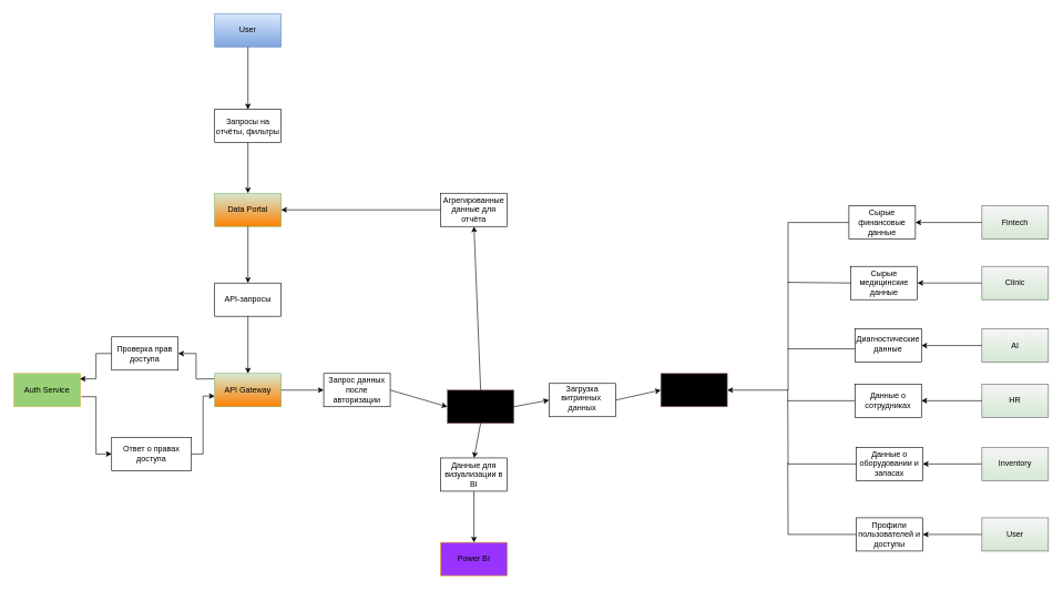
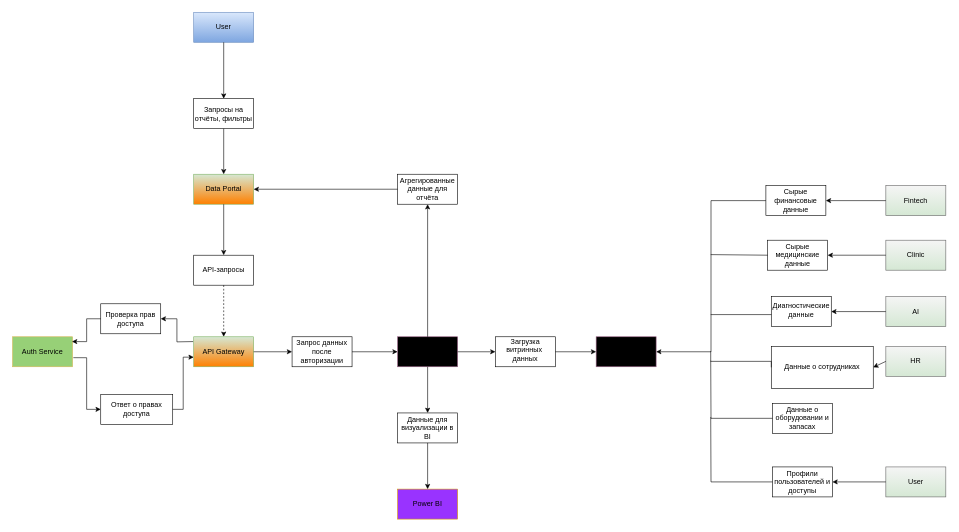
  <mxCell id="0" />
  <mxCell id="1" parent="0" />
  <mxCell id="2" value="User" style="html=1;dashed=0;whiteSpace=wrap;fillColor=#dae8fc;gradientColor=#7ea6e0;strokeColor=#6c8ebf;" vertex="1" parent="1"><mxGeometry x="322" y="20" width="100" height="50" as="geometry" /></mxCell>
  <mxCell id="3" value="Запросы на отчёты, фильтры" style="html=1;dashed=0;whiteSpace=wrap;" vertex="1" parent="1"><mxGeometry x="322" y="164" width="100" height="50" as="geometry" /></mxCell>
  <mxCell id="4" value="" style="endArrow=classic;html=1;rounded=0;exitX=0.5;exitY=1;exitDx=0;exitDy=0;entryX=0.5;entryY=0;entryDx=0;entryDy=0;" edge="1" parent="1" source="2" target="3"><mxGeometry width="50" height="50" relative="1" as="geometry"><mxPoint x="921" y="499" as="sourcePoint" /><mxPoint x="971" y="449" as="targetPoint" /></mxGeometry></mxCell>
  <mxCell id="5" value="Data Portal" style="html=1;dashed=0;whiteSpace=wrap;fillColor=#d5e8d4;gradientColor=#FF8000;strokeColor=#82b366;" vertex="1" parent="1"><mxGeometry x="322" y="290" width="100" height="50" as="geometry" /></mxCell>
  <mxCell id="6" value="" style="endArrow=classic;html=1;rounded=0;exitX=0.5;exitY=1;exitDx=0;exitDy=0;entryX=0.5;entryY=0;entryDx=0;entryDy=0;" edge="1" parent="1" source="3" target="5"><mxGeometry width="50" height="50" relative="1" as="geometry"><mxPoint x="921" y="499" as="sourcePoint" /><mxPoint x="971" y="449" as="targetPoint" /></mxGeometry></mxCell>
  <mxCell id="7" value="API-запросы" style="html=1;dashed=0;whiteSpace=wrap;" vertex="1" parent="1"><mxGeometry x="322" y="425" width="100" height="50" as="geometry" /></mxCell>
  <mxCell id="8" value="" style="endArrow=classic;html=1;rounded=0;exitX=0.5;exitY=1;exitDx=0;exitDy=0;entryX=0.5;entryY=0;entryDx=0;entryDy=0;" edge="1" parent="1" source="5" target="7"><mxGeometry width="50" height="50" relative="1" as="geometry"><mxPoint x="1017" y="499" as="sourcePoint" /><mxPoint x="1067" y="449" as="targetPoint" /></mxGeometry></mxCell>
  <mxCell id="9" value="API Gateway" style="html=1;dashed=0;whiteSpace=wrap;fillColor=#d5e8d4;gradientColor=#FF8000;strokeColor=#82b366;" vertex="1" parent="1"><mxGeometry x="322" y="561" width="100" height="50" as="geometry" /></mxCell>
- <mxCell id="10" value="" style="endArrow=classic;html=1;rounded=0;exitX=0.5;exitY=1;exitDx=0;exitDy=0;entryX=0.5;entryY=0;entryDx=0;entryDy=0;" edge="1" parent="1" source="7" target="9"><mxGeometry width="50" height="50" relative="1" as="geometry"><mxPoint x="1017" y="499" as="sourcePoint" /><mxPoint x="1067" y="449" as="targetPoint" /></mxGeometry></mxCell>
+ <mxCell id="10" value="" style="endArrow=classic;html=1;rounded=0;exitX=0.5;exitY=1;exitDx=0;exitDy=0;entryX=0.5;entryY=0;entryDx=0;entryDy=0;dashed=1;" edge="1" parent="1" source="7" target="9"><mxGeometry width="50" height="50" relative="1" as="geometry"><mxPoint x="1017" y="499" as="sourcePoint" /><mxPoint x="1067" y="449" as="targetPoint" /></mxGeometry></mxCell>
  <mxCell id="11" value="Auth Service" style="html=1;dashed=0;whiteSpace=wrap;fillColor=#97D077;gradientColor=#97D077;strokeColor=#d6b656;" vertex="1" parent="1"><mxGeometry x="20" y="561" width="100" height="50" as="geometry" /></mxCell>
  <mxCell id="12" value="Проверка прав доступа" style="html=1;dashed=0;whiteSpace=wrap;" vertex="1" parent="1"><mxGeometry x="167" y="506" width="100" height="50" as="geometry" /></mxCell>
  <mxCell id="13" value="Ответ о правах доступа" style="html=1;dashed=0;whiteSpace=wrap;" vertex="1" parent="1"><mxGeometry x="167" y="657" width="120" height="50" as="geometry" /></mxCell>
  <mxCell id="14" value="" style="endArrow=classic;html=1;rounded=0;entryX=1;entryY=0.5;entryDx=0;entryDy=0;edgeStyle=orthogonalEdgeStyle;" edge="1" parent="1" target="12"><mxGeometry width="50" height="50" relative="1" as="geometry"><mxPoint x="321" y="569" as="sourcePoint" /><mxPoint x="834" y="604" as="targetPoint" /></mxGeometry></mxCell>
  <mxCell id="15" value="" style="endArrow=classic;html=1;rounded=0;entryX=0.991;entryY=0.161;entryDx=0;entryDy=0;exitX=0;exitY=0.5;exitDx=0;exitDy=0;edgeStyle=orthogonalEdgeStyle;entryPerimeter=0;" edge="1" parent="1" source="12" target="11"><mxGeometry width="50" height="50" relative="1" as="geometry"><mxPoint x="784" y="654" as="sourcePoint" /><mxPoint x="834" y="604" as="targetPoint" /></mxGeometry></mxCell>
  <mxCell id="16" value="" style="endArrow=classic;html=1;rounded=0;exitX=1.013;exitY=0.697;exitDx=0;exitDy=0;entryX=0;entryY=0.5;entryDx=0;entryDy=0;edgeStyle=orthogonalEdgeStyle;exitPerimeter=0;" edge="1" parent="1" source="11" target="13"><mxGeometry width="50" height="50" relative="1" as="geometry"><mxPoint x="784" y="654" as="sourcePoint" /><mxPoint x="834" y="604" as="targetPoint" /></mxGeometry></mxCell>
  <mxCell id="17" value="" style="endArrow=classic;html=1;rounded=0;exitX=1;exitY=0.5;exitDx=0;exitDy=0;entryX=0;entryY=0.68;entryDx=0;entryDy=0;edgeStyle=orthogonalEdgeStyle;entryPerimeter=0;" edge="1" parent="1" source="13" target="9"><mxGeometry width="50" height="50" relative="1" as="geometry"><mxPoint x="784" y="654" as="sourcePoint" /><mxPoint x="834" y="604" as="targetPoint" /></mxGeometry></mxCell>
- <mxCell id="18" value="Data Mart" style="html=1;dashed=0;whiteSpace=wrap;fillColor=#e6d0de;gradientColor=light-dark(#FF002A,#EDEDED);strokeColor=#996185;" vertex="1" parent="1"><mxGeometry x="672" y="586" width="100" height="50" as="geometry" /></mxCell>
+ <mxCell id="18" value="Data Mart" style="html=1;dashed=0;whiteSpace=wrap;fillColor=#e6d0de;gradientColor=light-dark(#FF002A,#EDEDED);strokeColor=#996185;" vertex="1" parent="1"><mxGeometry x="662" y="561" width="100" height="50" as="geometry" /></mxCell>
  <mxCell id="19" value="Запрос данных после авторизации" style="html=1;dashed=0;whiteSpace=wrap;" vertex="1" parent="1"><mxGeometry x="486" y="561" width="100" height="50" as="geometry" /></mxCell>
  <mxCell id="20" value="Агрегированные данные для отчёта" style="html=1;dashed=0;whiteSpace=wrap;" vertex="1" parent="1"><mxGeometry x="662" y="290" width="100" height="50" as="geometry" /></mxCell>
  <mxCell id="21" value="Данные для визуализации в BI" style="html=1;dashed=0;whiteSpace=wrap;" vertex="1" parent="1"><mxGeometry x="662" y="688" width="100" height="50" as="geometry" /></mxCell>
  <mxCell id="22" value="Power BI" style="html=1;dashed=0;whiteSpace=wrap;fillColor=#9933FF;gradientColor=#9933FF;strokeColor=#d79b00;" vertex="1" parent="1"><mxGeometry x="662" y="815" width="100" height="50" as="geometry" /></mxCell>
  <mxCell id="23" value="Airflow ETL" style="html=1;dashed=0;whiteSpace=wrap;fillColor=#e6d0de;gradientColor=light-dark(#FF002A,#EDEDED);strokeColor=#996185;" vertex="1" parent="1"><mxGeometry x="993" y="561" width="100" height="50" as="geometry" /></mxCell>
- <mxCell id="24" value="&lt;table&gt;&lt;tbody&gt;&lt;tr&gt;&lt;td data-end=&quot;1307&quot; data-start=&quot;1263&quot; class=&quot;max-w-[calc(var(--thread-content-max-width)*2/3)]&quot;&gt;Загрузка витринных&amp;nbsp;&lt;br&gt;данных&lt;/td&gt;&lt;/tr&gt;&lt;/tbody&gt;&lt;/table&gt;&lt;table&gt;&lt;tbody&gt;&lt;tr&gt;&lt;td class=&quot;max-w-[calc(var(--thread-content-max-width)*2/3)]&quot;&gt;&lt;/td&gt;&lt;/tr&gt;&lt;/tbody&gt;&lt;/table&gt;" style="html=1;dashed=0;whiteSpace=wrap;" vertex="1" parent="1"><mxGeometry x="825" y="576" width="100" height="50" as="geometry" /></mxCell>
+ <mxCell id="24" value="&lt;table&gt;&lt;tbody&gt;&lt;tr&gt;&lt;td data-end=&quot;1307&quot; data-start=&quot;1263&quot; class=&quot;max-w-[calc(var(--thread-content-max-width)*2/3)]&quot;&gt;Загрузка витринных&amp;nbsp;&lt;br&gt;данных&lt;/td&gt;&lt;/tr&gt;&lt;/tbody&gt;&lt;/table&gt;&lt;table&gt;&lt;tbody&gt;&lt;tr&gt;&lt;td class=&quot;max-w-[calc(var(--thread-content-max-width)*2/3)]&quot;&gt;&lt;/td&gt;&lt;/tr&gt;&lt;/tbody&gt;&lt;/table&gt;" style="html=1;dashed=0;whiteSpace=wrap;" vertex="1" parent="1"><mxGeometry x="825" y="561" width="100" height="50" as="geometry" /></mxCell>
  <mxCell id="25" value="" style="endArrow=classic;html=1;rounded=0;exitX=1;exitY=0.5;exitDx=0;exitDy=0;entryX=0;entryY=0.5;entryDx=0;entryDy=0;" edge="1" parent="1" source="9" target="19"><mxGeometry width="50" height="50" relative="1" as="geometry"><mxPoint x="1109" y="560" as="sourcePoint" /><mxPoint x="1159" y="510" as="targetPoint" /></mxGeometry></mxCell>
  <mxCell id="26" value="" style="endArrow=classic;html=1;rounded=0;exitX=1;exitY=0.5;exitDx=0;exitDy=0;entryX=0;entryY=0.5;entryDx=0;entryDy=0;" edge="1" parent="1" source="19" target="18"><mxGeometry width="50" height="50" relative="1" as="geometry"><mxPoint x="1109" y="560" as="sourcePoint" /><mxPoint x="1159" y="510" as="targetPoint" /></mxGeometry></mxCell>
  <mxCell id="27" value="" style="endArrow=classic;html=1;rounded=0;exitX=0.5;exitY=0;exitDx=0;exitDy=0;entryX=0.5;entryY=1;entryDx=0;entryDy=0;" edge="1" parent="1" source="18" target="20"><mxGeometry width="50" height="50" relative="1" as="geometry"><mxPoint x="1109" y="560" as="sourcePoint" /><mxPoint x="1159" y="510" as="targetPoint" /></mxGeometry></mxCell>
  <mxCell id="28" value="" style="endArrow=classic;html=1;rounded=0;entryX=1;entryY=0.5;entryDx=0;entryDy=0;exitX=0;exitY=0.5;exitDx=0;exitDy=0;" edge="1" parent="1" source="20" target="5"><mxGeometry width="50" height="50" relative="1" as="geometry"><mxPoint x="1109" y="560" as="sourcePoint" /><mxPoint x="1159" y="510" as="targetPoint" /></mxGeometry></mxCell>
  <mxCell id="29" value="" style="endArrow=classic;html=1;rounded=0;exitX=1;exitY=0.5;exitDx=0;exitDy=0;entryX=0;entryY=0.5;entryDx=0;entryDy=0;" edge="1" parent="1" source="18" target="24"><mxGeometry width="50" height="50" relative="1" as="geometry"><mxPoint x="1414" y="560" as="sourcePoint" /><mxPoint x="1464" y="510" as="targetPoint" /></mxGeometry></mxCell>
  <mxCell id="30" value="" style="endArrow=classic;html=1;rounded=0;exitX=1;exitY=0.5;exitDx=0;exitDy=0;entryX=0;entryY=0.5;entryDx=0;entryDy=0;" edge="1" parent="1" source="24" target="23"><mxGeometry width="50" height="50" relative="1" as="geometry"><mxPoint x="1414" y="560" as="sourcePoint" /><mxPoint x="1464" y="510" as="targetPoint" /></mxGeometry></mxCell>
  <mxCell id="31" value="" style="endArrow=classic;html=1;rounded=0;exitX=0.5;exitY=1;exitDx=0;exitDy=0;entryX=0.5;entryY=0;entryDx=0;entryDy=0;" edge="1" parent="1" source="18" target="21"><mxGeometry width="50" height="50" relative="1" as="geometry"><mxPoint x="1414" y="560" as="sourcePoint" /><mxPoint x="1464" y="510" as="targetPoint" /></mxGeometry></mxCell>
  <mxCell id="32" value="" style="endArrow=classic;html=1;rounded=0;exitX=0.5;exitY=1;exitDx=0;exitDy=0;entryX=0.5;entryY=0;entryDx=0;entryDy=0;" edge="1" parent="1" source="21" target="22"><mxGeometry width="50" height="50" relative="1" as="geometry"><mxPoint x="1414" y="560" as="sourcePoint" /><mxPoint x="1464" y="510" as="targetPoint" /></mxGeometry></mxCell>
  <mxCell id="33" value="Fintech" style="html=1;dashed=0;whiteSpace=wrap;fillColor=#f5f5f5;gradientColor=#D5E8D4;strokeColor=#666666;" vertex="1" parent="1"><mxGeometry x="1476" y="309" width="100" height="50" as="geometry" /></mxCell>
  <mxCell id="34" value="Clinic" style="html=1;dashed=0;whiteSpace=wrap;fillColor=#f5f5f5;gradientColor=#D5E8D4;strokeColor=#666666;" vertex="1" parent="1"><mxGeometry x="1476" y="400" width="100" height="50" as="geometry" /></mxCell>
  <mxCell id="35" value="AI" style="html=1;dashed=0;whiteSpace=wrap;fillColor=#f5f5f5;gradientColor=#D5E8D4;strokeColor=#666666;" vertex="1" parent="1"><mxGeometry x="1476" y="494" width="100" height="50" as="geometry" /></mxCell>
  <mxCell id="36" value="HR" style="html=1;dashed=0;whiteSpace=wrap;fillColor=#f5f5f5;gradientColor=#D5E8D4;strokeColor=#666666;" vertex="1" parent="1"><mxGeometry x="1476" y="577" width="100" height="50" as="geometry" /></mxCell>
- <mxCell id="37" value="Inventory" style="html=1;dashed=0;whiteSpace=wrap;fillColor=#f5f5f5;gradientColor=#D5E8D4;strokeColor=#666666;" vertex="1" parent="1"><mxGeometry x="1476" y="672" width="100" height="50" as="geometry" /></mxCell>
  <mxCell id="38" value="User" style="html=1;dashed=0;whiteSpace=wrap;fillColor=#f5f5f5;gradientColor=#D5E8D4;strokeColor=#666666;" vertex="1" parent="1"><mxGeometry x="1476" y="778" width="100" height="50" as="geometry" /></mxCell>
  <mxCell id="39" value="Сырые финансовые данные" style="html=1;dashed=0;whiteSpace=wrap;" vertex="1" parent="1"><mxGeometry x="1276" y="309" width="100" height="50" as="geometry" /></mxCell>
  <mxCell id="40" value="" style="endArrow=classic;html=1;rounded=0;entryX=1;entryY=0.5;entryDx=0;entryDy=0;exitX=0;exitY=0.5;exitDx=0;exitDy=0;" edge="1" parent="1" source="33" target="39"><mxGeometry width="50" height="50" relative="1" as="geometry"><mxPoint x="1539" y="586" as="sourcePoint" /><mxPoint x="1589" y="536" as="targetPoint" /></mxGeometry></mxCell>
  <mxCell id="41" value="" style="endArrow=classic;html=1;rounded=0;exitX=0;exitY=0.5;exitDx=0;exitDy=0;entryX=1;entryY=0.5;entryDx=0;entryDy=0;edgeStyle=orthogonalEdgeStyle;" edge="1" parent="1" source="39" target="23"><mxGeometry width="50" height="50" relative="1" as="geometry"><mxPoint x="1539" y="586" as="sourcePoint" /><mxPoint x="1589" y="536" as="targetPoint" /></mxGeometry></mxCell>
  <mxCell id="42" value="Сырые медицинские данные" style="html=1;dashed=0;whiteSpace=wrap;" vertex="1" parent="1"><mxGeometry x="1279" y="400" width="100" height="50" as="geometry" /></mxCell>
  <mxCell id="43" value="&lt;table&gt;&lt;tbody&gt;&lt;tr&gt;&lt;td data-end=&quot;2622&quot; data-start=&quot;2576&quot; class=&quot;max-w-[calc(var(--thread-content-max-width)*2/3)]&quot;&gt;Диагностические данные&lt;/td&gt;&lt;/tr&gt;&lt;/tbody&gt;&lt;/table&gt;&lt;table&gt;&lt;tbody&gt;&lt;tr&gt;&lt;td class=&quot;max-w-[calc(var(--thread-content-max-width)*2/3)]&quot;&gt;&lt;/td&gt;&lt;/tr&gt;&lt;/tbody&gt;&lt;/table&gt;" style="html=1;dashed=0;whiteSpace=wrap;" vertex="1" parent="1"><mxGeometry x="1285" y="494" width="100" height="50" as="geometry" /></mxCell>
- <mxCell id="44" value="&lt;table&gt;&lt;tbody&gt;&lt;tr&gt;&lt;td data-end=&quot;2622&quot; data-start=&quot;2576&quot; class=&quot;max-w-[calc(var(--thread-content-max-width)*2/3)]&quot;&gt;Данные о сотрудниках&lt;table&gt;&lt;tbody&gt;&lt;tr&gt;&lt;/tr&gt;&lt;/tbody&gt;&lt;/table&gt;&lt;/td&gt;&lt;/tr&gt;&lt;/tbody&gt;&lt;/table&gt;" style="html=1;dashed=0;whiteSpace=wrap;" vertex="1" parent="1"><mxGeometry x="1285" y="577" width="100" height="50" as="geometry" /></mxCell>
+ <mxCell id="44" value="&lt;table&gt;&lt;tbody&gt;&lt;tr&gt;&lt;td data-end=&quot;2622&quot; data-start=&quot;2576&quot; class=&quot;max-w-[calc(var(--thread-content-max-width)*2/3)]&quot;&gt;Данные о сотрудниках&lt;table&gt;&lt;tbody&gt;&lt;tr&gt;&lt;/tr&gt;&lt;/tbody&gt;&lt;/table&gt;&lt;/td&gt;&lt;/tr&gt;&lt;/tbody&gt;&lt;/table&gt;" style="html=1;dashed=0;whiteSpace=wrap;" vertex="1" parent="1"><mxGeometry x="1285" y="577" width="170" height="70" as="geometry" /></mxCell>
  <mxCell id="45" value="&lt;table&gt;&lt;tbody&gt;&lt;tr&gt;&lt;td data-end=&quot;2622&quot; data-start=&quot;2576&quot; class=&quot;max-w-[calc(var(--thread-content-max-width)*2/3)]&quot;&gt;Данные о оборудовании и запасах&lt;table&gt;&lt;tbody&gt;&lt;tr&gt;&lt;/tr&gt;&lt;/tbody&gt;&lt;/table&gt;&lt;/td&gt;&lt;/tr&gt;&lt;/tbody&gt;&lt;/table&gt;" style="html=1;dashed=0;whiteSpace=wrap;" vertex="1" parent="1"><mxGeometry x="1287" y="672" width="100" height="50" as="geometry" /></mxCell>
  <mxCell id="46" value="Профили пользователей и доступы" style="html=1;dashed=0;whiteSpace=wrap;" vertex="1" parent="1"><mxGeometry x="1287" y="778" width="100" height="50" as="geometry" /></mxCell>
  <mxCell id="47" value="" style="endArrow=classic;html=1;rounded=0;entryX=1;entryY=0.5;entryDx=0;entryDy=0;exitX=0;exitY=0.5;exitDx=0;exitDy=0;" edge="1" parent="1" source="34" target="42"><mxGeometry width="50" height="50" relative="1" as="geometry"><mxPoint x="1357" y="655" as="sourcePoint" /><mxPoint x="1407" y="605" as="targetPoint" /></mxGeometry></mxCell>
  <mxCell id="48" value="" style="endArrow=classic;html=1;rounded=0;entryX=1;entryY=0.5;entryDx=0;entryDy=0;exitX=0;exitY=0.5;exitDx=0;exitDy=0;" edge="1" parent="1" source="35" target="43"><mxGeometry width="50" height="50" relative="1" as="geometry"><mxPoint x="1357" y="655" as="sourcePoint" /><mxPoint x="1407" y="605" as="targetPoint" /></mxGeometry></mxCell>
  <mxCell id="49" value="" style="endArrow=classic;html=1;rounded=0;entryX=1;entryY=0.5;entryDx=0;entryDy=0;exitX=0;exitY=0.5;exitDx=0;exitDy=0;" edge="1" parent="1" source="36" target="44"><mxGeometry width="50" height="50" relative="1" as="geometry"><mxPoint x="1357" y="655" as="sourcePoint" /><mxPoint x="1407" y="605" as="targetPoint" /></mxGeometry></mxCell>
- <mxCell id="50" value="" style="endArrow=classic;html=1;rounded=0;entryX=1;entryY=0.5;entryDx=0;entryDy=0;exitX=0;exitY=0.5;exitDx=0;exitDy=0;" edge="1" parent="1" source="37" target="45"><mxGeometry width="50" height="50" relative="1" as="geometry"><mxPoint x="1357" y="655" as="sourcePoint" /><mxPoint x="1407" y="605" as="targetPoint" /></mxGeometry></mxCell>
  <mxCell id="51" value="" style="endArrow=classic;html=1;rounded=0;entryX=1;entryY=0.5;entryDx=0;entryDy=0;exitX=0;exitY=0.5;exitDx=0;exitDy=0;" edge="1" parent="1" source="38" target="46"><mxGeometry width="50" height="50" relative="1" as="geometry"><mxPoint x="1357" y="655" as="sourcePoint" /><mxPoint x="1407" y="605" as="targetPoint" /></mxGeometry></mxCell>
  <mxCell id="52" value="" style="endArrow=none;html=1;rounded=0;entryX=0;entryY=0.5;entryDx=0;entryDy=0;" edge="1" parent="1" target="42"><mxGeometry width="50" height="50" relative="1" as="geometry"><mxPoint x="1184" y="424" as="sourcePoint" /><mxPoint x="1407" y="605" as="targetPoint" /></mxGeometry></mxCell>
  <mxCell id="53" value="" style="endArrow=none;html=1;rounded=0;exitX=0.002;exitY=0.6;exitDx=0;exitDy=0;exitPerimeter=0;" edge="1" parent="1" source="43"><mxGeometry width="50" height="50" relative="1" as="geometry"><mxPoint x="1246" y="534" as="sourcePoint" /><mxPoint x="1184" y="524" as="targetPoint" /></mxGeometry></mxCell>
  <mxCell id="54" value="" style="endArrow=none;html=1;rounded=0;entryX=0;entryY=0.5;entryDx=0;entryDy=0;edgeStyle=orthogonalEdgeStyle;" edge="1" parent="1" target="44"><mxGeometry width="50" height="50" relative="1" as="geometry"><mxPoint x="1184" y="585" as="sourcePoint" /><mxPoint x="1296" y="580" as="targetPoint" /><Array as="points"><mxPoint x="1184" y="602" /></Array></mxGeometry></mxCell>
  <mxCell id="55" value="" style="endArrow=none;html=1;rounded=0;exitX=0;exitY=0.5;exitDx=0;exitDy=0;edgeStyle=orthogonalEdgeStyle;" edge="1" parent="1" source="45"><mxGeometry width="50" height="50" relative="1" as="geometry"><mxPoint x="1227" y="672" as="sourcePoint" /><mxPoint x="1184" y="601" as="targetPoint" /></mxGeometry></mxCell>
  <mxCell id="56" value="" style="endArrow=none;html=1;rounded=0;exitX=0;exitY=0.5;exitDx=0;exitDy=0;edgeStyle=orthogonalEdgeStyle;" edge="1" parent="1" source="46"><mxGeometry width="50" height="50" relative="1" as="geometry"><mxPoint x="1153" y="776" as="sourcePoint" /><mxPoint x="1184" y="695" as="targetPoint" /></mxGeometry></mxCell>
